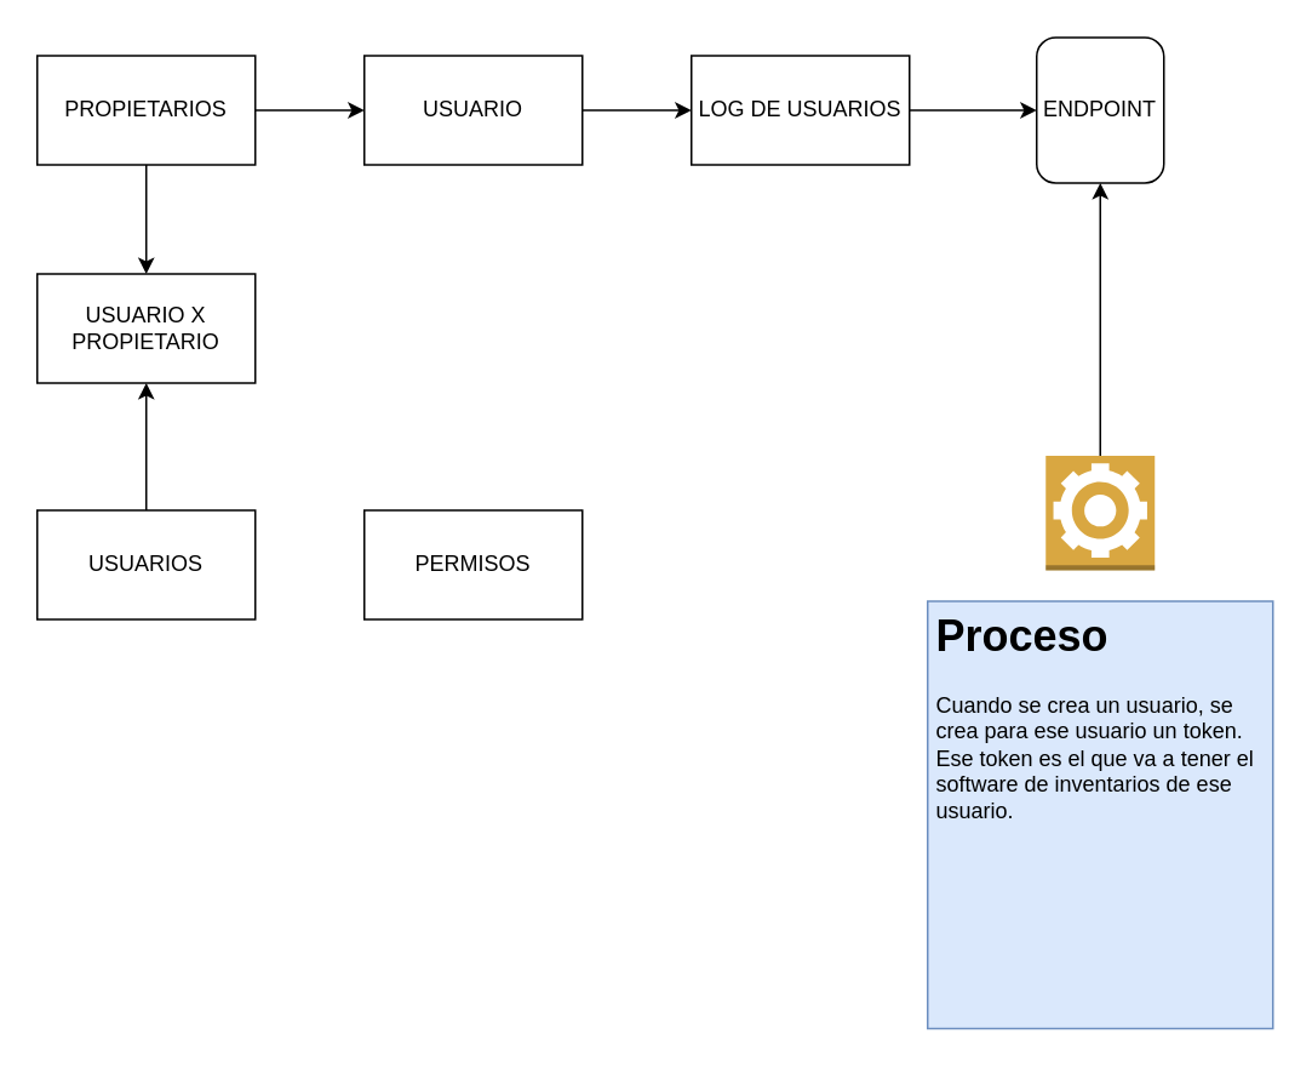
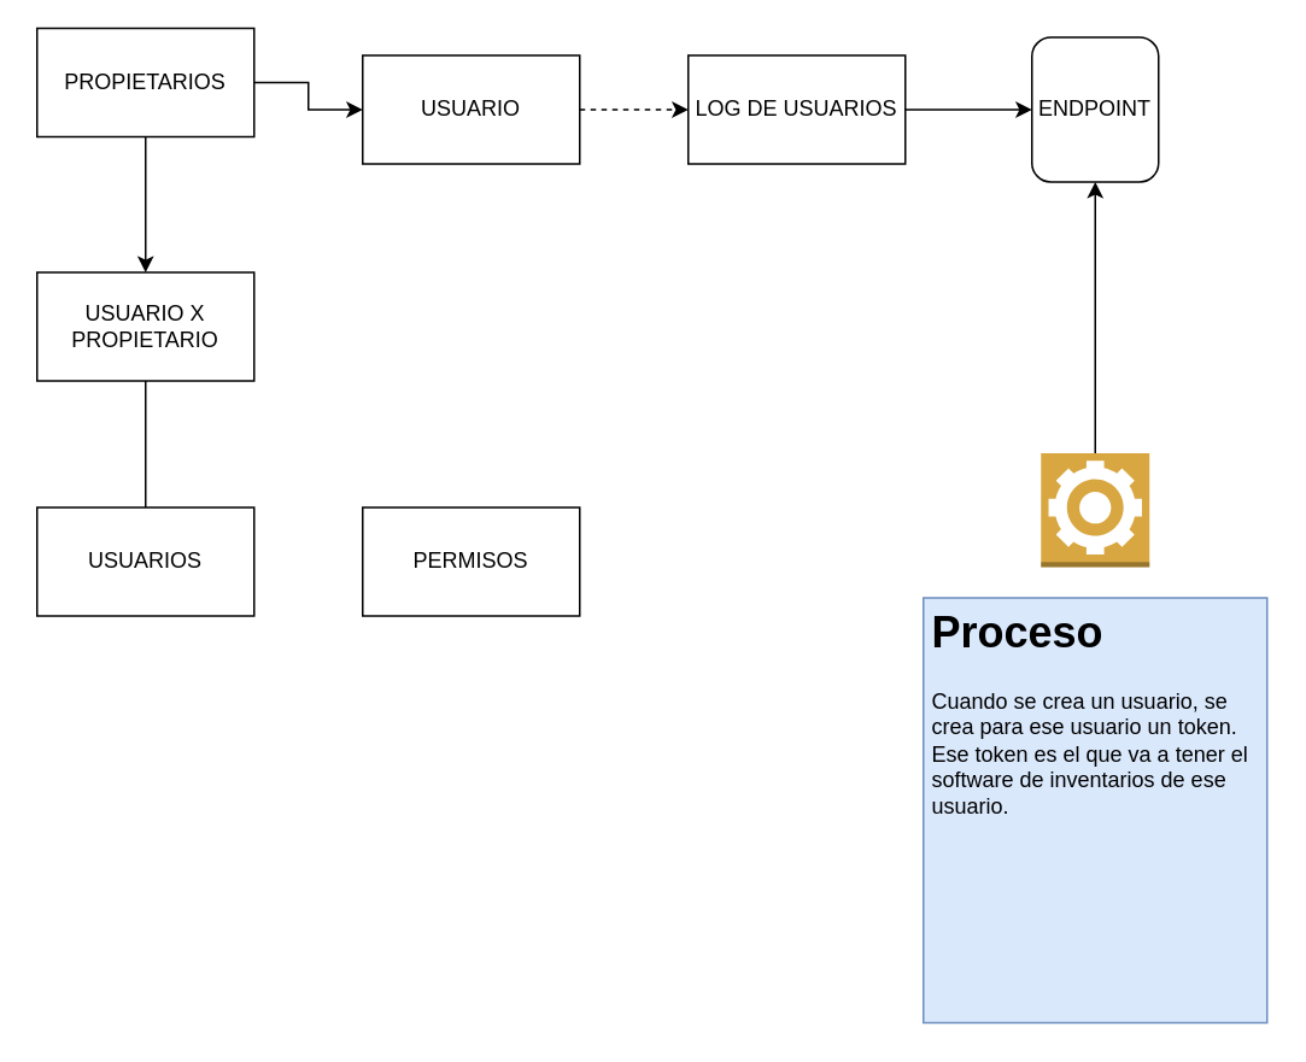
  <mxCell id="0" />
  <mxCell id="1" parent="0" />
  <mxCell id="2" style="edgeStyle=orthogonalEdgeStyle;rounded=0;orthogonalLoop=1;jettySize=auto;html=1;entryX=0;entryY=0.5;entryDx=0;entryDy=0;" edge="1" parent="1" source="4" target="6"><mxGeometry relative="1" as="geometry" /></mxCell>
  <mxCell id="3" style="edgeStyle=orthogonalEdgeStyle;rounded=0;orthogonalLoop=1;jettySize=auto;html=1;entryX=0.5;entryY=0;entryDx=0;entryDy=0;" edge="1" parent="1" source="4" target="11"><mxGeometry relative="1" as="geometry" /></mxCell>
- <mxCell id="4" value="PROPIETARIOS" style="rounded=0;whiteSpace=wrap;html=1;" vertex="1" parent="1"><mxGeometry x="20" y="30" width="120" height="60" as="geometry" /></mxCell>
- <mxCell id="5" style="edgeStyle=orthogonalEdgeStyle;rounded=0;orthogonalLoop=1;jettySize=auto;html=1;entryX=0;entryY=0.5;entryDx=0;entryDy=0;" edge="1" parent="1" source="6" target="8"><mxGeometry relative="1" as="geometry" /></mxCell>
+ <mxCell id="4" value="PROPIETARIOS" style="rounded=0;whiteSpace=wrap;html=1;" vertex="1" parent="1"><mxGeometry x="20" y="15" width="120" height="60" as="geometry" /></mxCell>
+ <mxCell id="5" style="edgeStyle=orthogonalEdgeStyle;rounded=0;orthogonalLoop=1;jettySize=auto;html=1;entryX=0;entryY=0.5;entryDx=0;entryDy=0;dashed=1;" edge="1" parent="1" source="6" target="8"><mxGeometry relative="1" as="geometry" /></mxCell>
  <mxCell id="6" value="USUARIO" style="rounded=0;whiteSpace=wrap;html=1;" vertex="1" parent="1"><mxGeometry x="200" y="30" width="120" height="60" as="geometry" /></mxCell>
  <mxCell id="7" style="edgeStyle=orthogonalEdgeStyle;rounded=0;orthogonalLoop=1;jettySize=auto;html=1;" edge="1" parent="1" source="8" target="16"><mxGeometry relative="1" as="geometry"><mxPoint x="550" y="60" as="targetPoint" /></mxGeometry></mxCell>
  <mxCell id="8" value="LOG DE USUARIOS" style="rounded=0;whiteSpace=wrap;html=1;" vertex="1" parent="1"><mxGeometry x="380" y="30" width="120" height="60" as="geometry" /></mxCell>
- <mxCell id="9" style="edgeStyle=orthogonalEdgeStyle;rounded=0;orthogonalLoop=1;jettySize=auto;html=1;entryX=0.5;entryY=1;entryDx=0;entryDy=0;" edge="1" parent="1" source="10" target="11"><mxGeometry relative="1" as="geometry"><mxPoint x="80" y="220" as="targetPoint" /></mxGeometry></mxCell>
+ <mxCell id="9" style="edgeStyle=orthogonalEdgeStyle;rounded=0;orthogonalLoop=1;jettySize=auto;html=1;entryX=0.5;entryY=1;entryDx=0;entryDy=0;endArrow=none;" edge="1" parent="1" source="10" target="11"><mxGeometry relative="1" as="geometry"><mxPoint x="80" y="220" as="targetPoint" /></mxGeometry></mxCell>
  <mxCell id="10" value="USUARIOS" style="rounded=0;whiteSpace=wrap;html=1;" vertex="1" parent="1"><mxGeometry x="20" y="280" width="120" height="60" as="geometry" /></mxCell>
  <mxCell id="11" value="USUARIO X PROPIETARIO" style="rounded=0;whiteSpace=wrap;html=1;" vertex="1" parent="1"><mxGeometry x="20" y="150" width="120" height="60" as="geometry" /></mxCell>
  <mxCell id="12" value="PERMISOS" style="rounded=0;whiteSpace=wrap;html=1;" vertex="1" parent="1"><mxGeometry x="200" y="280" width="120" height="60" as="geometry" /></mxCell>
  <mxCell id="13" value="&lt;h1&gt;Proceso&lt;/h1&gt;&lt;p&gt;Cuando se crea un usuario, se crea para ese usuario un token. Ese token es el que va a tener el software de inventarios de ese usuario.&lt;/p&gt;" style="text;html=1;strokeColor=#6c8ebf;fillColor=#dae8fc;spacing=5;spacingTop=-20;whiteSpace=wrap;overflow=hidden;rounded=0;" vertex="1" parent="1"><mxGeometry x="510" y="330" width="190" height="235" as="geometry" /></mxCell>
  <mxCell id="14" style="edgeStyle=orthogonalEdgeStyle;rounded=0;orthogonalLoop=1;jettySize=auto;html=1;entryX=0.5;entryY=1;entryDx=0;entryDy=0;" edge="1" parent="1" source="15" target="16"><mxGeometry relative="1" as="geometry"><mxPoint x="605" y="110" as="targetPoint" /></mxGeometry></mxCell>
  <mxCell id="15" value="" style="outlineConnect=0;dashed=0;verticalLabelPosition=bottom;verticalAlign=top;align=center;html=1;shape=mxgraph.aws3.worker;fillColor=#D9A741;gradientColor=none;" vertex="1" parent="1"><mxGeometry x="575" y="250" width="60" height="63" as="geometry" /></mxCell>
  <mxCell id="16" value="ENDPOINT" style="whiteSpace=wrap;html=1;rounded=1;" vertex="1" parent="1"><mxGeometry x="570" y="20" width="70" height="80" as="geometry" /></mxCell>
